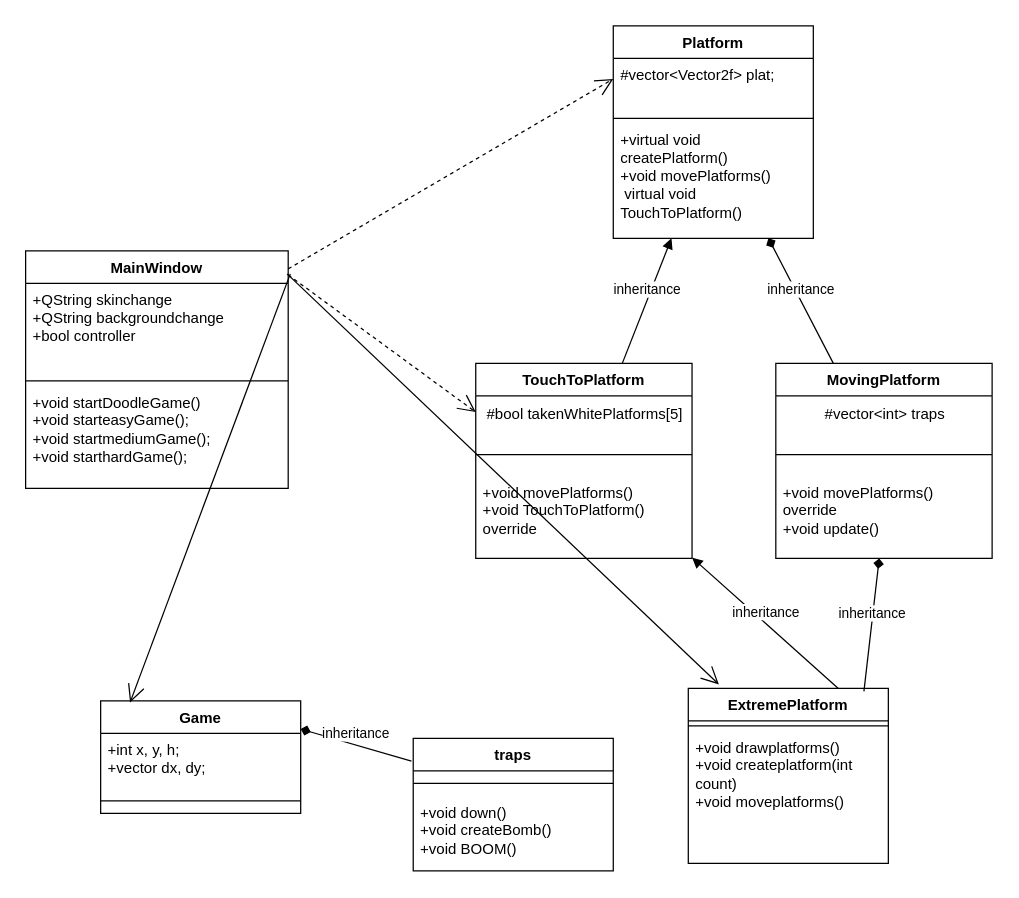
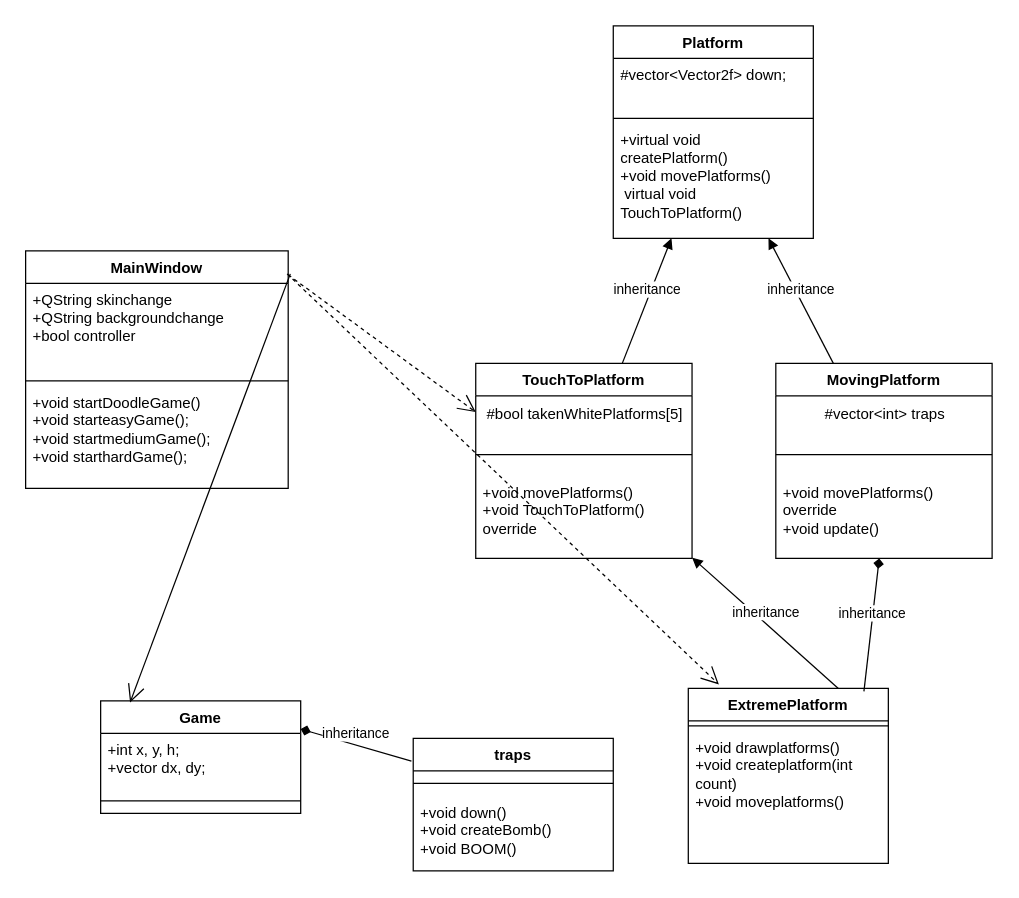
  <mxCell id="0" />
  <mxCell id="1" parent="0" />
  <mxCell id="2" value="MainWindow" style="swimlane;fontStyle=1;align=center;verticalAlign=top;childLayout=stackLayout;horizontal=1;startSize=26;horizontalStack=0;resizeParent=1;resizeParentMax=0;resizeLast=0;collapsible=1;marginBottom=0;whiteSpace=wrap;html=1;" vertex="1" parent="1"><mxGeometry x="20" y="200" width="210" height="190" as="geometry"><mxRectangle x="174" y="210" width="110" height="30" as="alternateBounds" /></mxGeometry></mxCell>
  <mxCell id="3" value="+QString skinchange&lt;br&gt;+QString backgroundchange&lt;br&gt;+bool controller" style="text;strokeColor=none;fillColor=none;align=left;verticalAlign=top;spacingLeft=4;spacingRight=4;overflow=hidden;rotatable=0;points=[[0,0.5],[1,0.5]];portConstraint=eastwest;whiteSpace=wrap;html=1;" vertex="1" parent="2"><mxGeometry y="26" width="210" height="74" as="geometry" /></mxCell>
  <mxCell id="4" value="" style="line;strokeWidth=1;fillColor=none;align=left;verticalAlign=middle;spacingTop=-1;spacingLeft=3;spacingRight=3;rotatable=0;labelPosition=right;points=[];portConstraint=eastwest;strokeColor=inherit;" vertex="1" parent="2"><mxGeometry y="100" width="210" height="8" as="geometry" /></mxCell>
  <mxCell id="5" value="+void startDoodleGame()&lt;br&gt;+void starteasyGame();&lt;div&gt;+void startmediumGame();&lt;/div&gt;&lt;div&gt;+void starthardGame();&lt;/div&gt;" style="text;strokeColor=none;fillColor=none;align=left;verticalAlign=top;spacingLeft=4;spacingRight=4;overflow=hidden;rotatable=0;points=[[0,0.5],[1,0.5]];portConstraint=eastwest;whiteSpace=wrap;html=1;" vertex="1" parent="2"><mxGeometry y="108" width="210" height="82" as="geometry" /></mxCell>
  <mxCell id="6" value="Platform" style="swimlane;fontStyle=1;align=center;verticalAlign=top;childLayout=stackLayout;horizontal=1;startSize=26;horizontalStack=0;resizeParent=1;resizeParentMax=0;resizeLast=0;collapsible=1;marginBottom=0;whiteSpace=wrap;html=1;" vertex="1" parent="1"><mxGeometry x="490" y="20" width="160" height="170" as="geometry" /></mxCell>
- <mxCell id="7" value="#vector&amp;lt;Vector2f&amp;gt; plat;" style="text;strokeColor=none;fillColor=none;align=left;verticalAlign=top;spacingLeft=4;spacingRight=4;overflow=hidden;rotatable=0;points=[[0,0.5],[1,0.5]];portConstraint=eastwest;whiteSpace=wrap;html=1;" vertex="1" parent="6"><mxGeometry y="26" width="160" height="44" as="geometry" /></mxCell>
+ <mxCell id="7" value="#vector&amp;lt;Vector2f&amp;gt; down;" style="text;strokeColor=none;fillColor=none;align=left;verticalAlign=top;spacingLeft=4;spacingRight=4;overflow=hidden;rotatable=0;points=[[0,0.5],[1,0.5]];portConstraint=eastwest;whiteSpace=wrap;html=1;" vertex="1" parent="6"><mxGeometry y="26" width="160" height="44" as="geometry" /></mxCell>
  <mxCell id="8" value="" style="line;strokeWidth=1;fillColor=none;align=left;verticalAlign=middle;spacingTop=-1;spacingLeft=3;spacingRight=3;rotatable=0;labelPosition=right;points=[];portConstraint=eastwest;strokeColor=inherit;" vertex="1" parent="6"><mxGeometry y="70" width="160" height="8" as="geometry" /></mxCell>
  <mxCell id="9" value="+virtual void createPlatform()&lt;br&gt;+void movePlatforms()&lt;br&gt;&amp;nbsp;virtual void TouchToPlatform()&lt;br&gt;&lt;div&gt;&lt;br&gt;&lt;/div&gt;" style="text;strokeColor=none;fillColor=none;align=left;verticalAlign=top;spacingLeft=4;spacingRight=4;overflow=hidden;rotatable=0;points=[[0,0.5],[1,0.5]];portConstraint=eastwest;whiteSpace=wrap;html=1;" vertex="1" parent="6"><mxGeometry y="78" width="160" height="92" as="geometry" /></mxCell>
  <mxCell id="10" value="TouchToPlatform" style="swimlane;fontStyle=1;align=center;verticalAlign=top;childLayout=stackLayout;horizontal=1;startSize=26;horizontalStack=0;resizeParent=1;resizeParentMax=0;resizeLast=0;collapsible=1;marginBottom=0;whiteSpace=wrap;html=1;" vertex="1" parent="1"><mxGeometry x="380" y="290" width="173" height="156" as="geometry" /></mxCell>
  <mxCell id="11" value="#bool takenWhitePlatforms[5]" style="text;html=1;align=center;verticalAlign=middle;resizable=0;points=[];autosize=1;strokeColor=none;fillColor=none;" vertex="1" parent="10"><mxGeometry y="26" width="173" height="30" as="geometry" /></mxCell>
  <mxCell id="12" value="" style="line;strokeWidth=1;fillColor=none;align=left;verticalAlign=middle;spacingTop=-1;spacingLeft=3;spacingRight=3;rotatable=0;labelPosition=right;points=[];portConstraint=eastwest;strokeColor=inherit;" vertex="1" parent="10"><mxGeometry y="56" width="173" height="34" as="geometry" /></mxCell>
  <mxCell id="13" value="+void movePlatforms()&lt;br&gt;+void TouchToPlatform() override&lt;br&gt;&lt;div&gt;&lt;br&gt;&lt;/div&gt;" style="text;strokeColor=none;fillColor=none;align=left;verticalAlign=top;spacingLeft=4;spacingRight=4;overflow=hidden;rotatable=0;points=[[0,0.5],[1,0.5]];portConstraint=eastwest;whiteSpace=wrap;html=1;" vertex="1" parent="10"><mxGeometry y="90" width="173" height="66" as="geometry" /></mxCell>
  <mxCell id="14" value="ExtremePlatform" style="swimlane;fontStyle=1;align=center;verticalAlign=top;childLayout=stackLayout;horizontal=1;startSize=26;horizontalStack=0;resizeParent=1;resizeParentMax=0;resizeLast=0;collapsible=1;marginBottom=0;whiteSpace=wrap;html=1;" vertex="1" parent="1"><mxGeometry x="550" y="550" width="160" height="140" as="geometry" /></mxCell>
  <mxCell id="15" value="" style="line;strokeWidth=1;fillColor=none;align=left;verticalAlign=middle;spacingTop=-1;spacingLeft=3;spacingRight=3;rotatable=0;labelPosition=right;points=[];portConstraint=eastwest;strokeColor=inherit;" vertex="1" parent="14"><mxGeometry y="26" width="160" height="8" as="geometry" /></mxCell>
  <mxCell id="16" value="+void drawplatforms()&lt;br&gt;+void createplatform(int count)&lt;br&gt;+void moveplatforms()" style="text;strokeColor=none;fillColor=none;align=left;verticalAlign=top;spacingLeft=4;spacingRight=4;overflow=hidden;rotatable=0;points=[[0,0.5],[1,0.5]];portConstraint=eastwest;whiteSpace=wrap;html=1;" vertex="1" parent="14"><mxGeometry y="34" width="160" height="106" as="geometry" /></mxCell>
  <mxCell id="17" value="Game" style="swimlane;fontStyle=1;align=center;verticalAlign=top;childLayout=stackLayout;horizontal=1;startSize=26;horizontalStack=0;resizeParent=1;resizeParentMax=0;resizeLast=0;collapsible=1;marginBottom=0;whiteSpace=wrap;html=1;" vertex="1" parent="1"><mxGeometry x="80" y="560" width="160" height="90" as="geometry" /></mxCell>
  <mxCell id="18" value="&lt;div&gt;+int x, y, h;&lt;/div&gt;&lt;div&gt;+vector dx, dy;&lt;/div&gt;" style="text;strokeColor=none;fillColor=none;align=left;verticalAlign=top;spacingLeft=4;spacingRight=4;overflow=hidden;rotatable=0;points=[[0,0.5],[1,0.5]];portConstraint=eastwest;whiteSpace=wrap;html=1;" vertex="1" parent="17"><mxGeometry y="26" width="160" height="44" as="geometry" /></mxCell>
  <mxCell id="19" value="" style="line;strokeWidth=1;fillColor=none;align=left;verticalAlign=middle;spacingTop=-1;spacingLeft=3;spacingRight=3;rotatable=0;labelPosition=right;points=[];portConstraint=eastwest;strokeColor=inherit;" vertex="1" parent="17"><mxGeometry y="70" width="160" height="20" as="geometry" /></mxCell>
- <mxCell id="20" value="" style="endArrow=open;endSize=12;dashed=1;html=1;rounded=0;exitX=1;exitY=0.076;exitDx=0;exitDy=0;exitPerimeter=0;entryX=0;entryY=0.25;entryDx=0;entryDy=0;" edge="1" parent="1" source="2" target="6"><mxGeometry width="160" relative="1" as="geometry"><mxPoint x="340" y="320" as="sourcePoint" /><mxPoint x="500" y="320" as="targetPoint" /></mxGeometry></mxCell>
  <mxCell id="21" value="" style="endArrow=open;endSize=12;dashed=1;html=1;rounded=0;exitX=1;exitY=0.101;exitDx=0;exitDy=0;exitPerimeter=0;entryX=0;entryY=0.25;entryDx=0;entryDy=0;" edge="1" parent="1" source="2" target="10"><mxGeometry width="160" relative="1" as="geometry"><mxPoint x="340" y="320" as="sourcePoint" /><mxPoint x="500" y="320" as="targetPoint" /></mxGeometry></mxCell>
- <mxCell id="22" value="" style="endArrow=open;endSize=12;dashed=0;html=1;rounded=0;exitX=0.996;exitY=0.097;exitDx=0;exitDy=0;exitPerimeter=0;entryX=0.153;entryY=-0.023;entryDx=0;entryDy=0;entryPerimeter=0;" edge="1" parent="1" source="2" target="14"><mxGeometry width="160" relative="1" as="geometry"><mxPoint x="340" y="320" as="sourcePoint" /><mxPoint x="500" y="320" as="targetPoint" /></mxGeometry></mxCell>
+ <mxCell id="22" value="" style="endArrow=open;endSize=12;dashed=1;html=1;rounded=0;exitX=0.996;exitY=0.097;exitDx=0;exitDy=0;exitPerimeter=0;entryX=0.153;entryY=-0.023;entryDx=0;entryDy=0;entryPerimeter=0;" edge="1" parent="1" source="2" target="14"><mxGeometry width="160" relative="1" as="geometry"><mxPoint x="340" y="320" as="sourcePoint" /><mxPoint x="500" y="320" as="targetPoint" /></mxGeometry></mxCell>
  <mxCell id="23" value="" style="endArrow=open;endSize=12;dashed=0;html=1;rounded=0;exitX=1.008;exitY=0.097;exitDx=0;exitDy=0;exitPerimeter=0;entryX=0.147;entryY=0.014;entryDx=0;entryDy=0;entryPerimeter=0;" edge="1" parent="1" source="2" target="17"><mxGeometry width="160" relative="1" as="geometry"><mxPoint x="340" y="320" as="sourcePoint" /><mxPoint x="500" y="320" as="targetPoint" /></mxGeometry></mxCell>
  <mxCell id="24" value="traps" style="swimlane;fontStyle=1;align=center;verticalAlign=top;childLayout=stackLayout;horizontal=1;startSize=26;horizontalStack=0;resizeParent=1;resizeParentMax=0;resizeLast=0;collapsible=1;marginBottom=0;whiteSpace=wrap;html=1;" vertex="1" parent="1"><mxGeometry x="330" y="590" width="160" height="106" as="geometry" /></mxCell>
  <mxCell id="25" value="" style="line;strokeWidth=1;fillColor=none;align=left;verticalAlign=middle;spacingTop=-1;spacingLeft=3;spacingRight=3;rotatable=0;labelPosition=right;points=[];portConstraint=eastwest;strokeColor=inherit;" vertex="1" parent="24"><mxGeometry y="26" width="160" height="20" as="geometry" /></mxCell>
  <mxCell id="26" value="+void down()&lt;br&gt;+void createBomb()&lt;br&gt;+void BOOM()" style="text;strokeColor=none;fillColor=none;align=left;verticalAlign=top;spacingLeft=4;spacingRight=4;overflow=hidden;rotatable=0;points=[[0,0.5],[1,0.5]];portConstraint=eastwest;whiteSpace=wrap;html=1;" vertex="1" parent="24"><mxGeometry y="46" width="160" height="60" as="geometry" /></mxCell>
  <mxCell id="27" value="inheritance" style="html=1;verticalAlign=bottom;endArrow=diamond;curved=0;rounded=0;entryX=1;entryY=0.25;entryDx=0;entryDy=0;exitX=-0.009;exitY=0.171;exitDx=0;exitDy=0;exitPerimeter=0;" edge="1" parent="1" source="24" target="17"><mxGeometry width="80" relative="1" as="geometry"><mxPoint x="320" y="650" as="sourcePoint" /><mxPoint x="450" y="480" as="targetPoint" /></mxGeometry></mxCell>
  <mxCell id="28" value="inheritance" style="html=1;verticalAlign=bottom;endArrow=block;curved=0;rounded=0;" edge="1" parent="1" source="10" target="6"><mxGeometry width="80" relative="1" as="geometry"><mxPoint x="339" y="618" as="sourcePoint" /><mxPoint x="250" y="593" as="targetPoint" /></mxGeometry></mxCell>
- <mxCell id="29" value="inheritance" style="html=1;verticalAlign=bottom;endArrow=diamond;curved=0;rounded=0;" edge="1" parent="1" source="32" target="6"><mxGeometry width="80" relative="1" as="geometry"><mxPoint x="665.094" y="285" as="sourcePoint" /><mxPoint x="482" y="220" as="targetPoint" /></mxGeometry></mxCell>
+ <mxCell id="29" value="inheritance" style="html=1;verticalAlign=bottom;endArrow=block;curved=0;rounded=0;" edge="1" parent="1" source="32" target="6"><mxGeometry width="80" relative="1" as="geometry"><mxPoint x="665.094" y="285" as="sourcePoint" /><mxPoint x="482" y="220" as="targetPoint" /></mxGeometry></mxCell>
  <mxCell id="30" value="inheritance" style="html=1;verticalAlign=bottom;endArrow=block;curved=0;rounded=0;exitX=0.75;exitY=0;exitDx=0;exitDy=0;" edge="1" parent="1" source="14" target="10"><mxGeometry width="80" relative="1" as="geometry"><mxPoint x="468" y="315" as="sourcePoint" /><mxPoint x="492" y="230" as="targetPoint" /></mxGeometry></mxCell>
  <mxCell id="31" value="inheritance" style="html=1;verticalAlign=bottom;endArrow=diamond;curved=0;rounded=0;exitX=0.878;exitY=0.017;exitDx=0;exitDy=0;exitPerimeter=0;" edge="1" parent="1" source="14" target="35"><mxGeometry width="80" relative="1" as="geometry"><mxPoint x="478" y="325" as="sourcePoint" /><mxPoint x="630" y="438.72" as="targetPoint" /></mxGeometry></mxCell>
  <mxCell id="32" value="MovingPlatform" style="swimlane;fontStyle=1;align=center;verticalAlign=top;childLayout=stackLayout;horizontal=1;startSize=26;horizontalStack=0;resizeParent=1;resizeParentMax=0;resizeLast=0;collapsible=1;marginBottom=0;whiteSpace=wrap;html=1;" vertex="1" parent="1"><mxGeometry x="620" y="290" width="173" height="156" as="geometry" /></mxCell>
  <mxCell id="33" value="#vector&amp;lt;int&amp;gt; traps" style="text;html=1;align=center;verticalAlign=middle;resizable=0;points=[];autosize=1;strokeColor=none;fillColor=none;" vertex="1" parent="32"><mxGeometry y="26" width="173" height="30" as="geometry" /></mxCell>
  <mxCell id="34" value="" style="line;strokeWidth=1;fillColor=none;align=left;verticalAlign=middle;spacingTop=-1;spacingLeft=3;spacingRight=3;rotatable=0;labelPosition=right;points=[];portConstraint=eastwest;strokeColor=inherit;" vertex="1" parent="32"><mxGeometry y="56" width="173" height="34" as="geometry" /></mxCell>
  <mxCell id="35" value="+void movePlatforms() override&lt;br&gt;+void update()" style="text;strokeColor=none;fillColor=none;align=left;verticalAlign=top;spacingLeft=4;spacingRight=4;overflow=hidden;rotatable=0;points=[[0,0.5],[1,0.5]];portConstraint=eastwest;whiteSpace=wrap;html=1;" vertex="1" parent="32"><mxGeometry y="90" width="173" height="66" as="geometry" /></mxCell>
